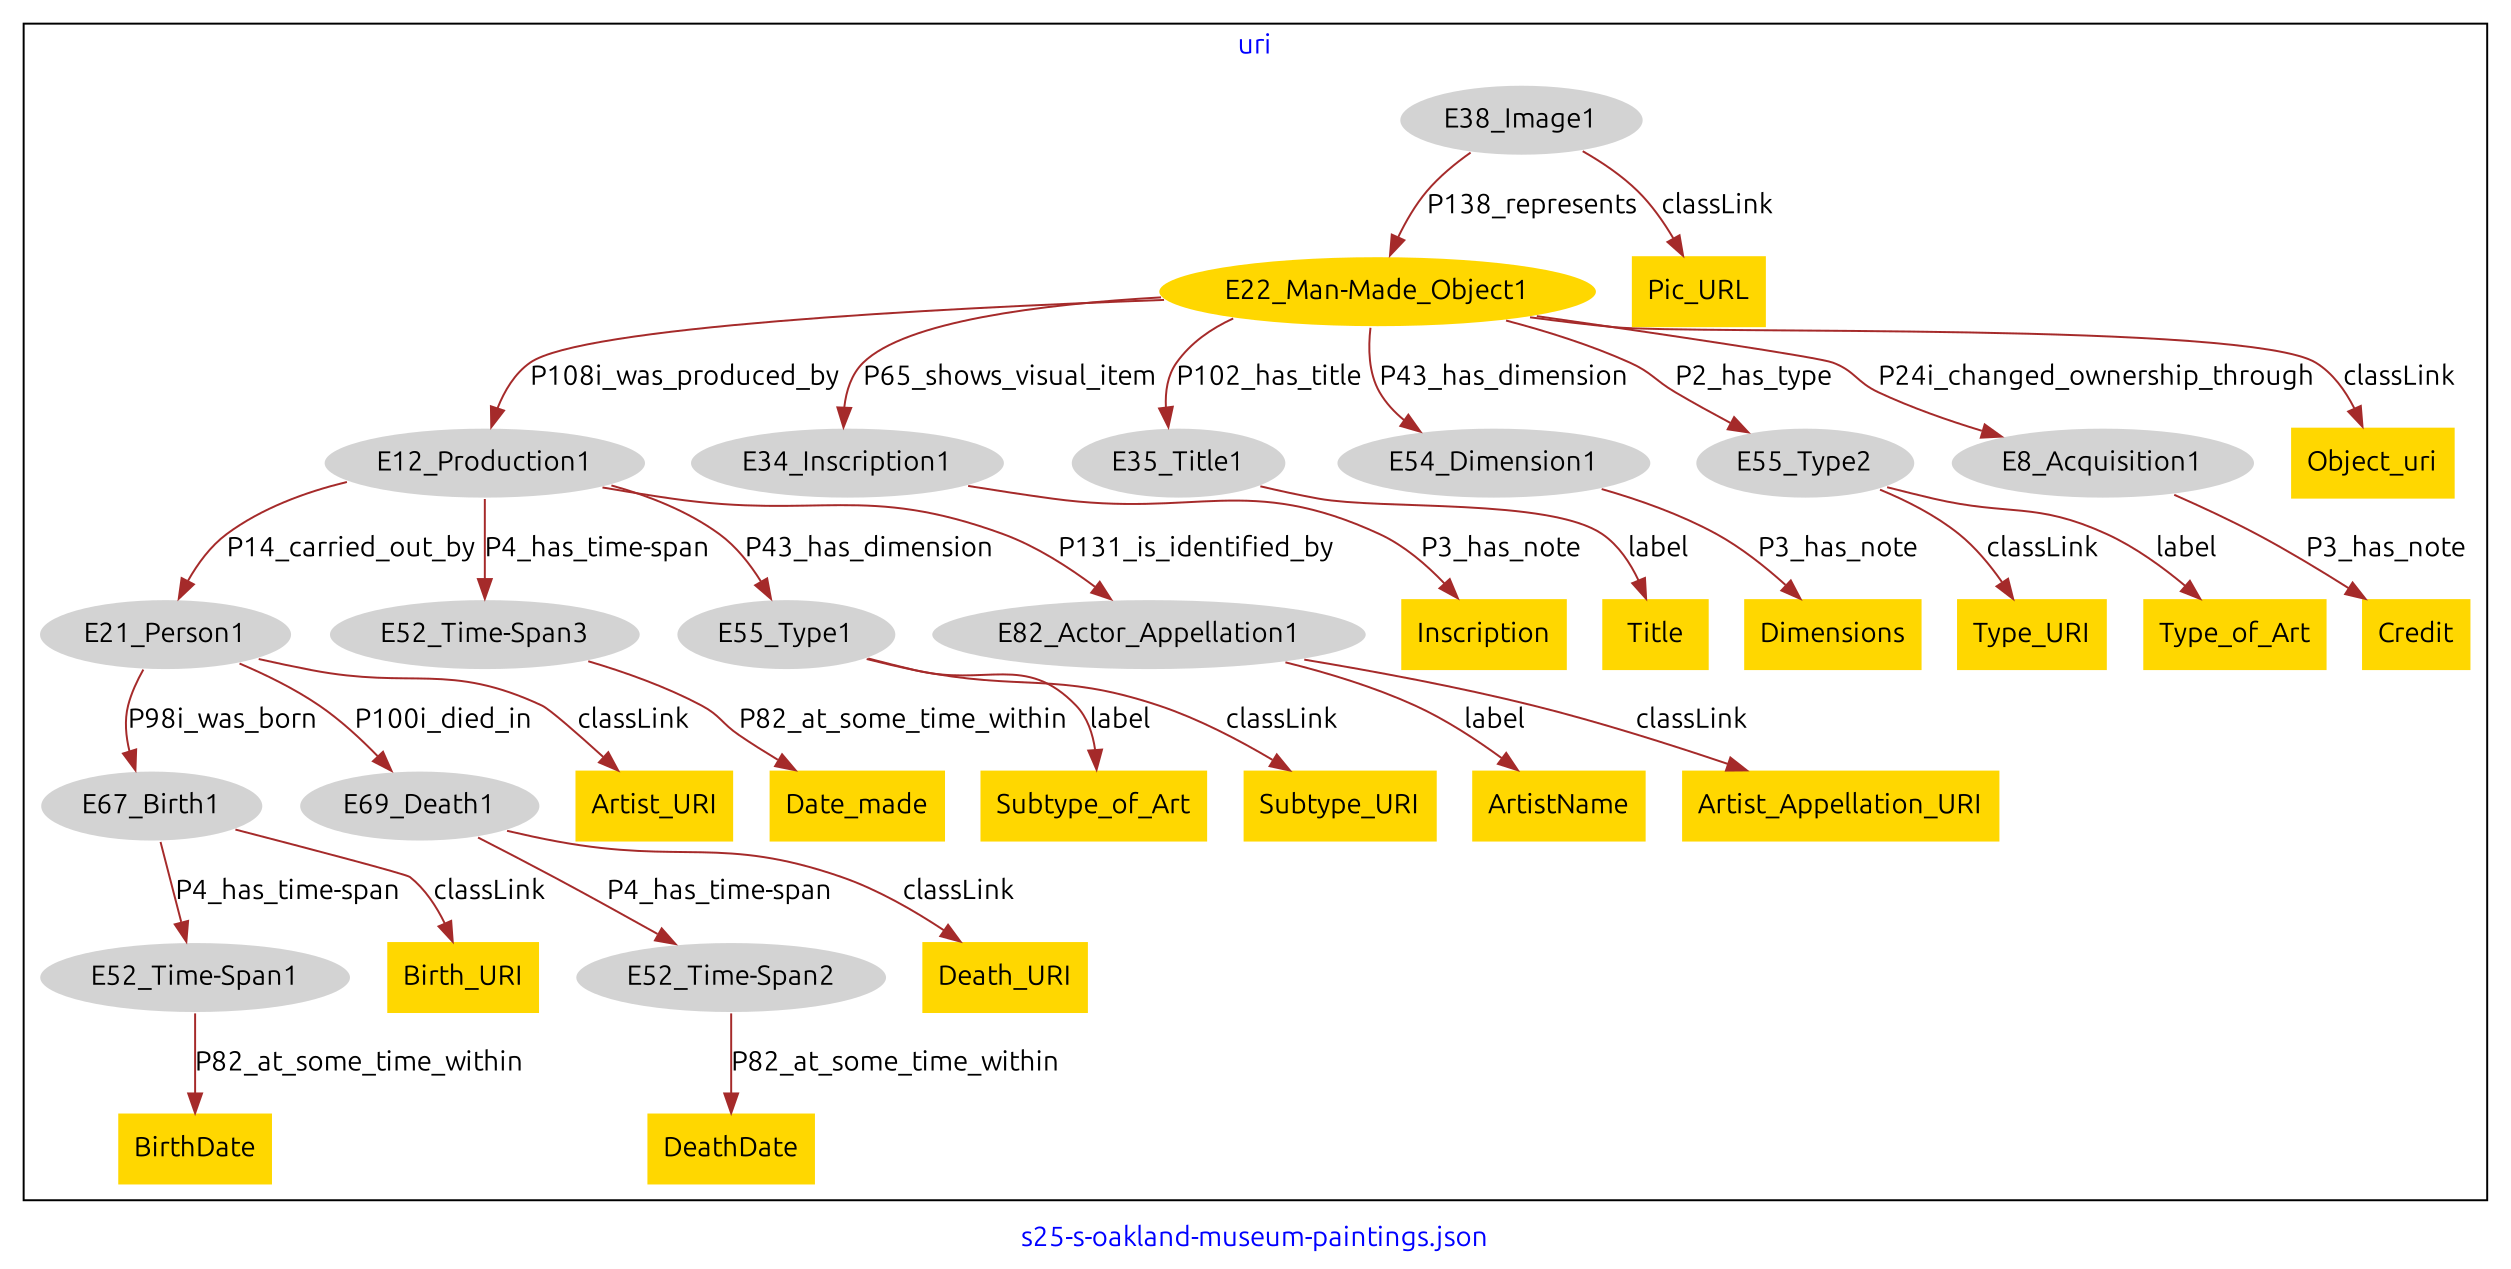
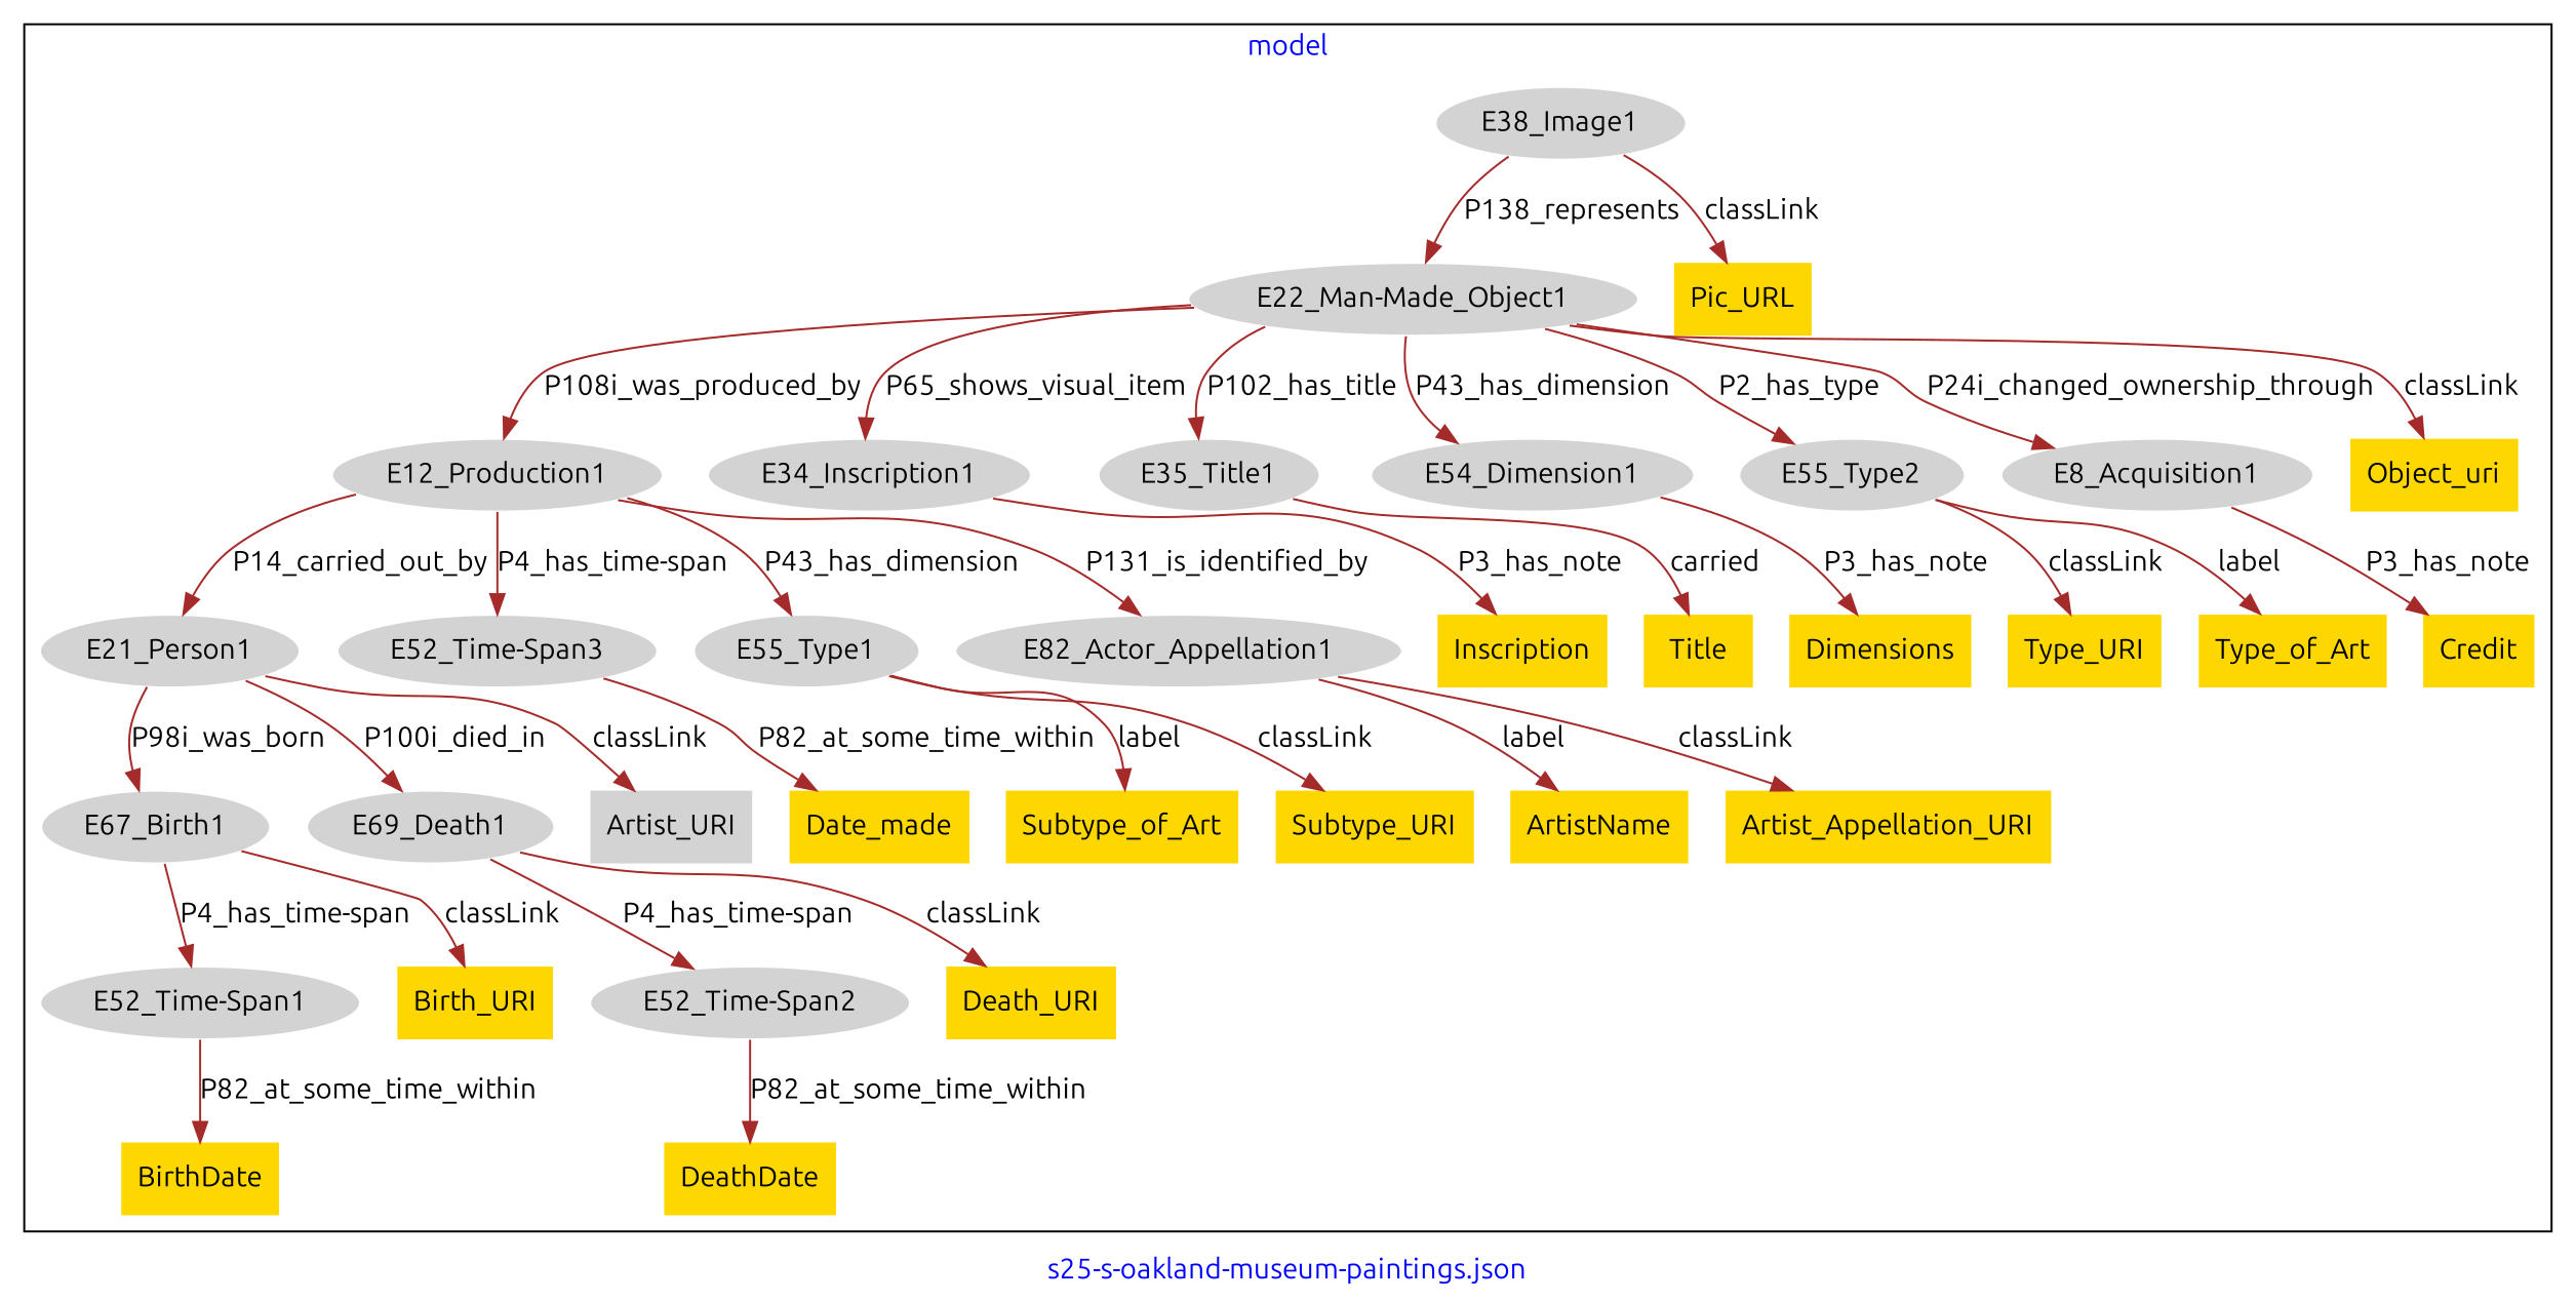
  digraph {
    fontcolor=blue
    fontname=Ubuntu
    label="s25-s-oakland-museum-paintings.json"
    remincross=true
    node [fillcolor=gold fontname=Ubuntu style=filled shape=plaintext]
    edge [color=brown fontcolor=black fontname=Ubuntu]
    n1 [color=white fillcolor=lightgray label=E12_Production1 shape=""]
    n2 [color=white fillcolor=lightgray label=E21_Person1 shape=""]
    n3 [color=white fillcolor=lightgray label="E52_Time-Span3" shape=""]
    n4 [color=white fillcolor=lightgray label=E55_Type1 shape=""]
    n5 [color=white fillcolor=lightgray label=E67_Birth1 shape=""]
    n6 [color=white fillcolor=lightgray label=E69_Death1 shape=""]
    n7 [color=white fillcolor=lightgray label=E82_Actor_Appellation1 shape=""]
-   n8 [color=white label="E22_Man-Made_Object1" shape=""]
+   n8 [color=white fillcolor=lightgray label="E22_Man-Made_Object1" shape=""]
    n9 [color=white fillcolor=lightgray label=E34_Inscription1 shape=""]
    n10 [color=white fillcolor=lightgray label=E35_Title1 shape=""]
    n11 [color=white fillcolor=lightgray label=E54_Dimension1 shape=""]
    n12 [color=white fillcolor=lightgray label=E55_Type2 shape=""]
    n13 [color=white fillcolor=lightgray label=E8_Acquisition1 shape=""]
    n14 [color=white fillcolor=lightgray label=E38_Image1 shape=""]
    n15 [color=white fillcolor=lightgray label="E52_Time-Span1" shape=""]
    n16 [color=white fillcolor=lightgray label="E52_Time-Span2" shape=""]
    n17 [label=Credit]
    n18 [label=Dimensions]
    n19 [label=ArtistName]
    n20 [label=Pic_URL]
    n21 [label=Type_URI]
    n22 [label=Object_uri]
    n23 [label=Birth_URI]
    n24 [label=Inscription]
    n25 [label=Subtype_of_Art]
    n26 [label=Title]
-   n27 [label=Artist_URI]
+   n27 [fillcolor=lightgray label=Artist_URI]
    n28 [label=Date_made]
    n29 [label=Subtype_URI]
    n30 [label=DeathDate]
    n31 [label=Type_of_Art]
    n32 [label=Artist_Appellation_URI]
    n33 [label=Death_URI]
    n34 [label=BirthDate]
    subgraph cluster_1 {
-     label=uri
+     label=model
      n1
      n2
      n3
      n4
      n5
      n6
      n7
      n8
      n9
      n10
      n11
      n12
      n13
      n14
      n15
      n16
      n17
      n18
      n19
      n20
      n21
      n22
      n23
      n24
      n25
      n26
      n27
      n28
      n29
      n30
      n31
      n32
      n33
      n34
    }
    n1 -> n2 [label=P14_carried_out_by]
    n1 -> n3 [label="P4_has_time-span"]
    n1 -> n4 [label=P43_has_dimension]
    n1 -> n7 [label=P131_is_identified_by]
    n2 -> n5 [label=P98i_was_born]
    n2 -> n6 [label=P100i_died_in]
    n2 -> n27 [label=classLink]
    n3 -> n28 [label=P82_at_some_time_within]
    n4 -> n25 [label=label]
    n4 -> n29 [label=classLink]
    n5 -> n15 [label="P4_has_time-span"]
    n5 -> n23 [label=classLink]
    n6 -> n16 [label="P4_has_time-span"]
    n6 -> n33 [label=classLink]
    n7 -> n19 [label=label]
    n7 -> n32 [label=classLink]
    n8 -> n1 [label=P108i_was_produced_by]
    n8 -> n9 [label=P65_shows_visual_item]
    n8 -> n10 [label=P102_has_title]
    n8 -> n11 [label=P43_has_dimension]
    n8 -> n12 [label=P2_has_type]
    n8 -> n13 [label=P24i_changed_ownership_through]
    n8 -> n22 [label=classLink]
    n9 -> n24 [label=P3_has_note]
-   n10 -> n26 [label=label]
+   n10 -> n26 [label=carried]
    n11 -> n18 [label=P3_has_note]
    n12 -> n21 [label=classLink]
    n12 -> n31 [label=label]
    n13 -> n17 [label=P3_has_note]
    n14 -> n8 [label=P138_represents]
    n14 -> n20 [label=classLink]
    n15 -> n34 [label=P82_at_some_time_within]
    n16 -> n30 [label=P82_at_some_time_within]
  }
